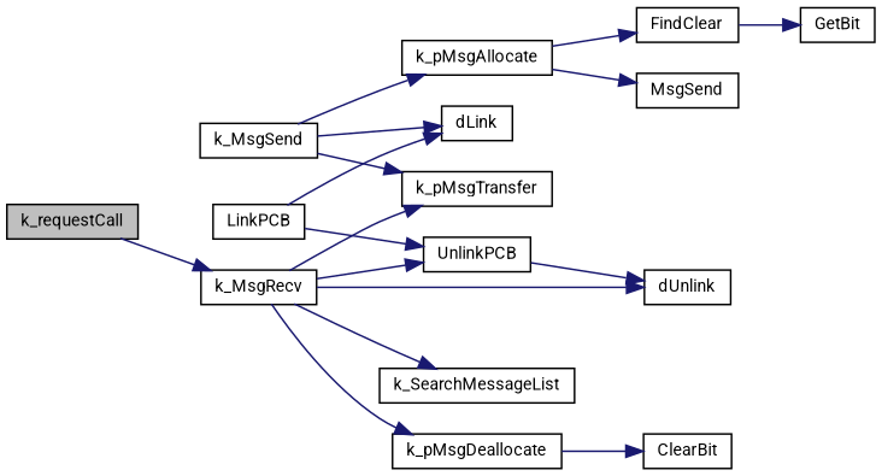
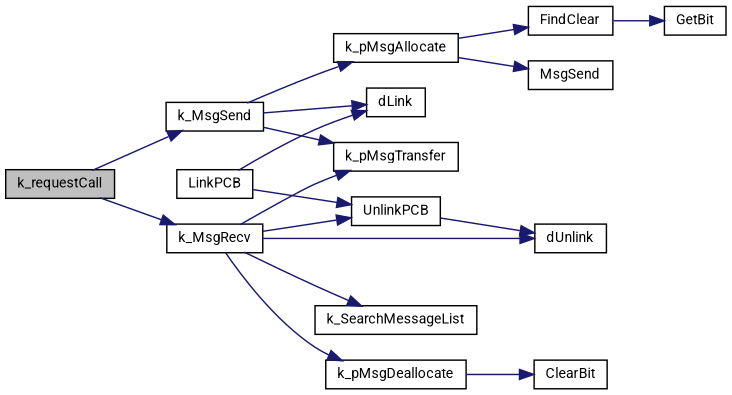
  digraph {
    fontname=Roboto
    rankdir=LR
    node [color=black fillcolor=white fontname=Roboto fontsize=10 shape=record style=filled]
    edge [color=midnightblue fontname=Roboto fontsize=10 labelfontname=Helvetica labelfontsize=10 style=solid]
    n1 [fillcolor=grey75 fontcolor=black height=0.2 label=k_requestCall width=0.4]
    n2 [height=0.2 label=k_MsgRecv width=0.4]
    n3 [height=0.2 label=k_MsgSend width=0.4]
    n4 [height=0.2 label=dUnlink width=0.4]
    n5 [height=0.2 label=k_pMsgDeallocate width=0.4]
    n6 [height=0.2 label=k_pMsgTransfer width=0.4]
    n7 [height=0.2 label=k_SearchMessageList width=0.4]
    n8 [height=0.2 label=UnlinkPCB width=0.4]
    n9 [height=0.2 label=dLink width=0.4]
    n10 [height=0.2 label=k_pMsgAllocate width=0.4]
    n11 [height=0.2 label=ClearBit width=0.4]
    n12 [height=0.2 label=FindClear width=0.4]
    n13 [height=0.2 label=MsgSend width=0.4]
    n14 [height=0.2 label=LinkPCB width=0.4]
    n15 [height=0.2 label=GetBit width=0.4]
    n1 -> n2
+   n1 -> n3
    n2 -> n4
    n2 -> n5
    n2 -> n6
    n2 -> n7
    n2 -> n8
    n3 -> n6
    n3 -> n9
    n3 -> n10
    n5 -> n11
    n8 -> n4
    n10 -> n12
    n10 -> n13
    n12 -> n15
    n14 -> n8
    n14 -> n9
  }
